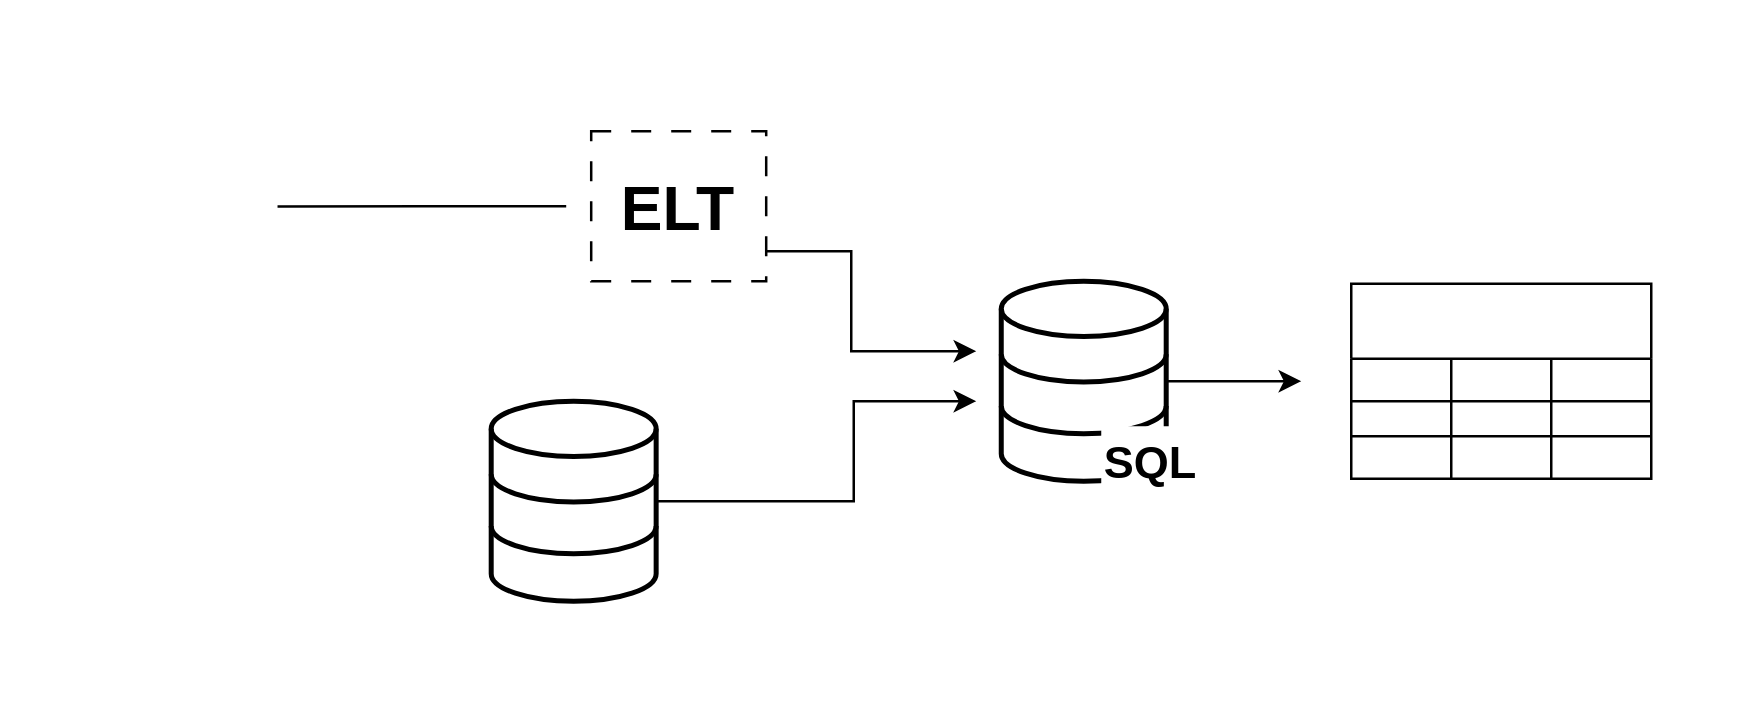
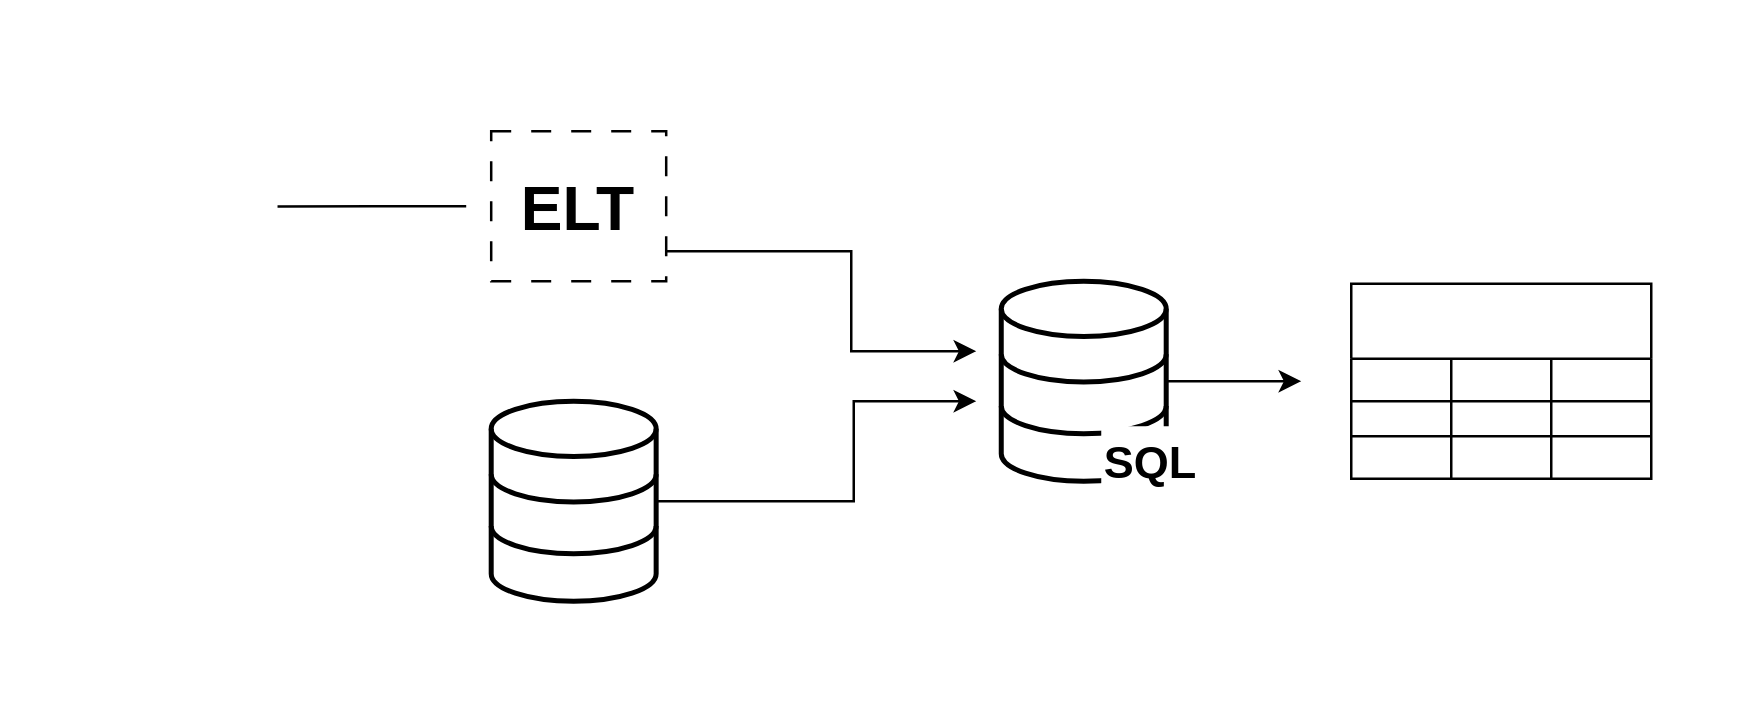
  <mxCell id="0" />
  <mxCell id="1" parent="0" />
  <mxCell id="2" value="" style="rounded=0;whiteSpace=wrap;html=1;strokeColor=none;" vertex="1" parent="1"><mxGeometry x="20" y="20" width="660" height="240" as="geometry" /></mxCell>
  <mxCell id="3" value="" style="sketch=0;outlineConnect=0;fontColor=#232F3E;gradientColor=none;fillColor=#FFFFFF;strokeColor=none;dashed=0;verticalLabelPosition=bottom;verticalAlign=top;align=center;html=1;fontSize=12;fontStyle=0;aspect=fixed;pointerEvents=1;shape=mxgraph.aws4.generic_database;" parent="1" vertex="1"><mxGeometry x="40" y="42" width="60.51" height="80" as="geometry" /></mxCell>
  <mxCell id="4" style="edgeStyle=orthogonalEdgeStyle;rounded=0;orthogonalLoop=1;jettySize=auto;html=1;" parent="1" source="5" edge="1"><mxGeometry relative="1" as="geometry"><mxPoint x="390" y="160" as="targetPoint" /><Array as="points"><mxPoint x="341" y="200" /><mxPoint x="341" y="160" /></Array></mxGeometry></mxCell>
  <mxCell id="5" value="" style="html=1;verticalLabelPosition=bottom;align=center;labelBackgroundColor=#ffffff;verticalAlign=top;strokeWidth=2;shadow=0;dashed=0;shape=mxgraph.ios7.icons.data;aspect=fixed;" parent="1" vertex="1"><mxGeometry x="195.98" y="160" width="65.98" height="80" as="geometry" /></mxCell>
  <mxCell id="6" style="edgeStyle=orthogonalEdgeStyle;rounded=0;orthogonalLoop=1;jettySize=auto;html=1;endArrow=none;endFill=0;targetPerimeterSpacing=10;sourcePerimeterSpacing=10;" parent="1" source="8" target="3" edge="1"><mxGeometry relative="1" as="geometry" /></mxCell>
  <mxCell id="7" style="edgeStyle=orthogonalEdgeStyle;rounded=0;orthogonalLoop=1;jettySize=auto;html=1;" parent="1" source="8" edge="1"><mxGeometry relative="1" as="geometry"><mxPoint x="390" y="140" as="targetPoint" /><Array as="points"><mxPoint x="340" y="100" /></Array></mxGeometry></mxCell>
- <mxCell id="8" value="&lt;b&gt;&lt;font style=&quot;font-size: 25px;&quot;&gt;ELT&lt;/font&gt;&lt;/b&gt;" style="text;html=1;strokeColor=default;fillColor=none;align=center;verticalAlign=middle;whiteSpace=wrap;rounded=0;dashed=1;dashPattern=8 8;" parent="1" vertex="1"><mxGeometry x="235.98" y="52" width="70" height="60" as="geometry" /></mxCell>
+ <mxCell id="8" value="&lt;b&gt;&lt;font style=&quot;font-size: 25px;&quot;&gt;ELT&lt;/font&gt;&lt;/b&gt;" style="text;html=1;strokeColor=default;fillColor=none;align=center;verticalAlign=middle;whiteSpace=wrap;rounded=0;dashed=1;dashPattern=8 8;" parent="1" vertex="1"><mxGeometry x="195.98" y="52" width="70" height="60" as="geometry" /></mxCell>
  <mxCell id="9" style="edgeStyle=orthogonalEdgeStyle;rounded=0;orthogonalLoop=1;jettySize=auto;html=1;" parent="1" source="10" edge="1"><mxGeometry relative="1" as="geometry"><mxPoint x="520" y="152" as="targetPoint" /></mxGeometry></mxCell>
  <mxCell id="10" value="" style="html=1;verticalLabelPosition=bottom;align=center;labelBackgroundColor=#ffffff;verticalAlign=top;strokeWidth=2;shadow=0;dashed=0;shape=mxgraph.ios7.icons.data;aspect=fixed;" parent="1" vertex="1"><mxGeometry x="400" y="112" width="65.98" height="80" as="geometry" /></mxCell>
  <mxCell id="11" value="&lt;font style=&quot;font-size: 18px;&quot;&gt;&lt;b&gt;SQL&lt;/b&gt;&lt;/font&gt;" style="text;html=1;strokeColor=none;fillColor=default;align=center;verticalAlign=middle;whiteSpace=wrap;rounded=0;" parent="1" vertex="1"><mxGeometry x="440" y="170" width="40" height="30" as="geometry" /></mxCell>
  <mxCell id="12" value="" style="shape=table;startSize=30;container=1;collapsible=0;childLayout=tableLayout;strokeColor=default;fontSize=16;" parent="1" vertex="1"><mxGeometry x="540" y="113" width="120" height="78" as="geometry" /></mxCell>
  <mxCell id="13" value="" style="shape=tableRow;horizontal=0;startSize=0;swimlaneHead=0;swimlaneBody=0;strokeColor=inherit;top=0;left=0;bottom=0;right=0;collapsible=0;dropTarget=0;fillColor=none;points=[[0,0.5],[1,0.5]];portConstraint=eastwest;fontSize=16;" parent="12" vertex="1"><mxGeometry y="30" width="120" height="17" as="geometry" /></mxCell>
  <mxCell id="14" value="" style="shape=partialRectangle;html=1;whiteSpace=wrap;connectable=0;strokeColor=inherit;overflow=hidden;fillColor=none;top=0;left=0;bottom=0;right=0;pointerEvents=1;fontSize=16;" parent="13" vertex="1"><mxGeometry width="40" height="17" as="geometry"><mxRectangle width="40" height="17" as="alternateBounds" /></mxGeometry></mxCell>
  <mxCell id="15" value="" style="shape=partialRectangle;html=1;whiteSpace=wrap;connectable=0;strokeColor=inherit;overflow=hidden;fillColor=none;top=0;left=0;bottom=0;right=0;pointerEvents=1;fontSize=16;" parent="13" vertex="1"><mxGeometry x="40" width="40" height="17" as="geometry"><mxRectangle width="40" height="17" as="alternateBounds" /></mxGeometry></mxCell>
  <mxCell id="16" value="" style="shape=partialRectangle;html=1;whiteSpace=wrap;connectable=0;strokeColor=inherit;overflow=hidden;fillColor=none;top=0;left=0;bottom=0;right=0;pointerEvents=1;fontSize=16;" parent="13" vertex="1"><mxGeometry x="80" width="40" height="17" as="geometry"><mxRectangle width="40" height="17" as="alternateBounds" /></mxGeometry></mxCell>
  <mxCell id="17" value="" style="shape=tableRow;horizontal=0;startSize=0;swimlaneHead=0;swimlaneBody=0;strokeColor=inherit;top=0;left=0;bottom=0;right=0;collapsible=0;dropTarget=0;fillColor=none;points=[[0,0.5],[1,0.5]];portConstraint=eastwest;fontSize=16;" parent="12" vertex="1"><mxGeometry y="47" width="120" height="14" as="geometry" /></mxCell>
  <mxCell id="18" value="" style="shape=partialRectangle;html=1;whiteSpace=wrap;connectable=0;strokeColor=inherit;overflow=hidden;fillColor=none;top=0;left=0;bottom=0;right=0;pointerEvents=1;fontSize=16;" parent="17" vertex="1"><mxGeometry width="40" height="14" as="geometry"><mxRectangle width="40" height="14" as="alternateBounds" /></mxGeometry></mxCell>
  <mxCell id="19" value="" style="shape=partialRectangle;html=1;whiteSpace=wrap;connectable=0;strokeColor=inherit;overflow=hidden;fillColor=none;top=0;left=0;bottom=0;right=0;pointerEvents=1;fontSize=16;" parent="17" vertex="1"><mxGeometry x="40" width="40" height="14" as="geometry"><mxRectangle width="40" height="14" as="alternateBounds" /></mxGeometry></mxCell>
  <mxCell id="20" value="" style="shape=partialRectangle;html=1;whiteSpace=wrap;connectable=0;strokeColor=inherit;overflow=hidden;fillColor=none;top=0;left=0;bottom=0;right=0;pointerEvents=1;fontSize=16;" parent="17" vertex="1"><mxGeometry x="80" width="40" height="14" as="geometry"><mxRectangle width="40" height="14" as="alternateBounds" /></mxGeometry></mxCell>
  <mxCell id="21" value="" style="shape=tableRow;horizontal=0;startSize=0;swimlaneHead=0;swimlaneBody=0;strokeColor=inherit;top=0;left=0;bottom=0;right=0;collapsible=0;dropTarget=0;fillColor=none;points=[[0,0.5],[1,0.5]];portConstraint=eastwest;fontSize=16;" parent="12" vertex="1"><mxGeometry y="61" width="120" height="17" as="geometry" /></mxCell>
  <mxCell id="22" value="" style="shape=partialRectangle;html=1;whiteSpace=wrap;connectable=0;strokeColor=inherit;overflow=hidden;fillColor=none;top=0;left=0;bottom=0;right=0;pointerEvents=1;fontSize=16;" parent="21" vertex="1"><mxGeometry width="40" height="17" as="geometry"><mxRectangle width="40" height="17" as="alternateBounds" /></mxGeometry></mxCell>
  <mxCell id="23" value="" style="shape=partialRectangle;html=1;whiteSpace=wrap;connectable=0;strokeColor=inherit;overflow=hidden;fillColor=none;top=0;left=0;bottom=0;right=0;pointerEvents=1;fontSize=16;" parent="21" vertex="1"><mxGeometry x="40" width="40" height="17" as="geometry"><mxRectangle width="40" height="17" as="alternateBounds" /></mxGeometry></mxCell>
  <mxCell id="24" value="" style="shape=partialRectangle;html=1;whiteSpace=wrap;connectable=0;strokeColor=inherit;overflow=hidden;fillColor=none;top=0;left=0;bottom=0;right=0;pointerEvents=1;fontSize=16;" parent="21" vertex="1"><mxGeometry x="80" width="40" height="17" as="geometry"><mxRectangle width="40" height="17" as="alternateBounds" /></mxGeometry></mxCell>
